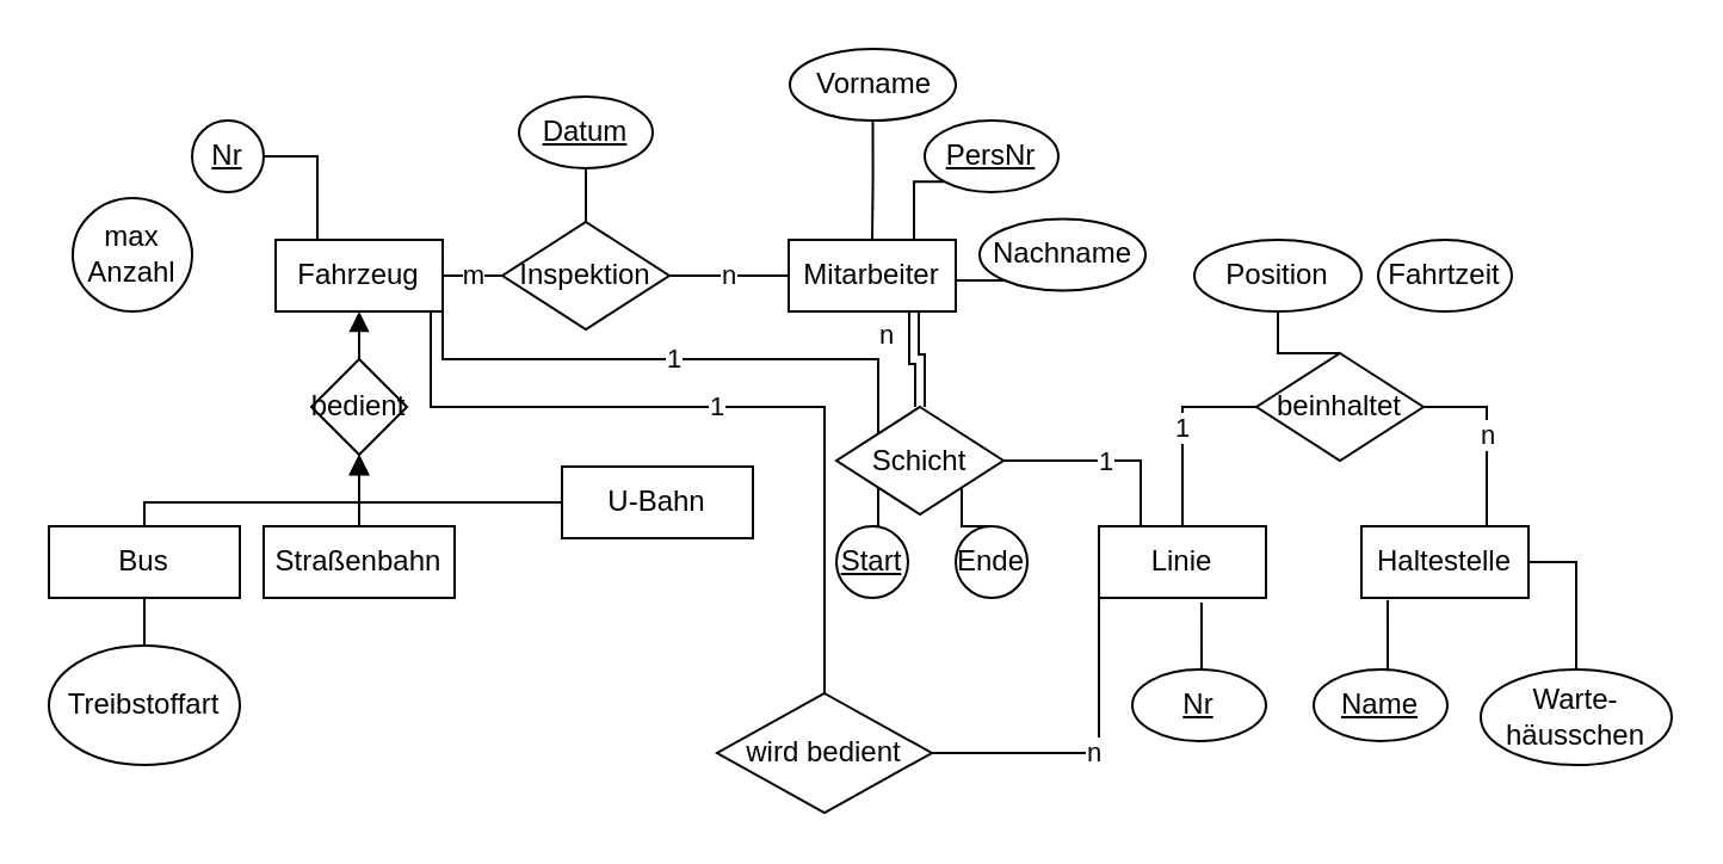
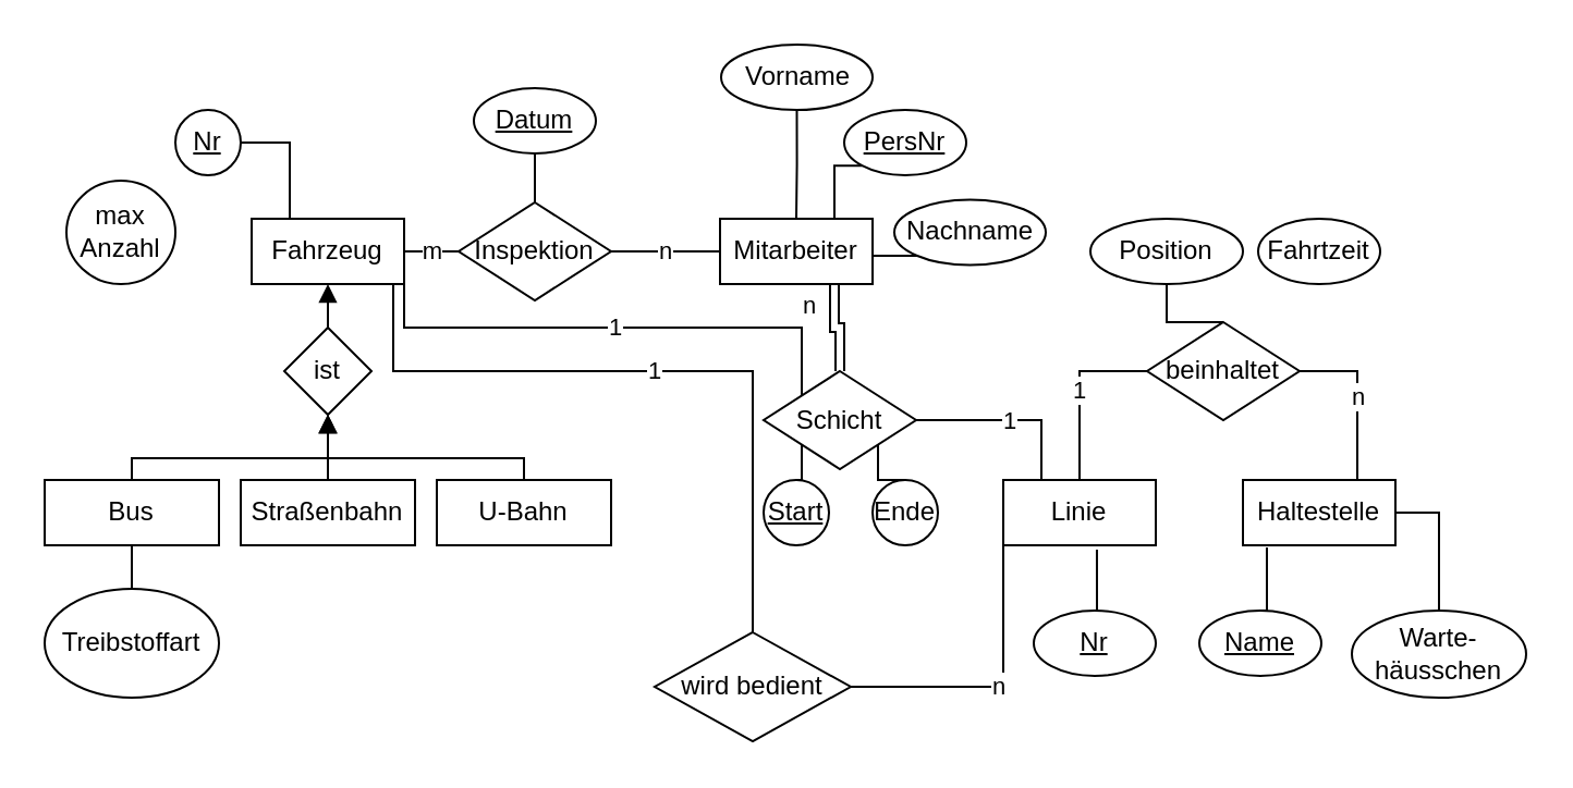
  <mxCell id="0" />
  <mxCell id="1" parent="0" />
  <mxCell id="2" style="edgeStyle=orthogonalEdgeStyle;rounded=0;orthogonalLoop=1;jettySize=auto;html=1;exitX=0.25;exitY=0;exitDx=0;exitDy=0;entryX=1;entryY=0.5;entryDx=0;entryDy=0;endArrow=none;endFill=0;" parent="1" source="6" target="31" edge="1"><mxGeometry relative="1" as="geometry" /></mxCell>
  <mxCell id="3" value="m" style="edgeStyle=orthogonalEdgeStyle;rounded=0;orthogonalLoop=1;jettySize=auto;html=1;exitX=1;exitY=0.5;exitDx=0;exitDy=0;entryX=0;entryY=0.5;entryDx=0;entryDy=0;endArrow=none;endFill=0;" parent="1" source="6" target="24" edge="1"><mxGeometry relative="1" as="geometry" /></mxCell>
  <mxCell id="4" value="1" style="edgeStyle=orthogonalEdgeStyle;rounded=0;orthogonalLoop=1;jettySize=auto;html=1;exitX=1;exitY=1;exitDx=0;exitDy=0;entryX=0.5;entryY=0;entryDx=0;entryDy=0;endArrow=none;endFill=0;" parent="1" source="6" target="30" edge="1"><mxGeometry relative="1" as="geometry"><Array as="points"><mxPoint x="180" y="130" /><mxPoint x="180" y="170" /><mxPoint x="345" y="170" /></Array></mxGeometry></mxCell>
  <mxCell id="5" value="1" style="edgeStyle=orthogonalEdgeStyle;rounded=0;orthogonalLoop=1;jettySize=auto;html=1;exitX=1;exitY=1;exitDx=0;exitDy=0;entryX=0;entryY=0;entryDx=0;entryDy=0;endArrow=none;endFill=0;" edge="1" parent="1" source="6" target="26"><mxGeometry relative="1" as="geometry" /></mxCell>
  <mxCell id="6" value="Fahrzeug" style="rounded=0;whiteSpace=wrap;html=1;" parent="1" vertex="1"><mxGeometry x="115" y="100" width="70" height="30" as="geometry" /></mxCell>
  <mxCell id="7" style="edgeStyle=orthogonalEdgeStyle;rounded=0;orthogonalLoop=1;jettySize=auto;html=1;exitX=0.5;exitY=0;exitDx=0;exitDy=0;entryX=0.5;entryY=1;entryDx=0;entryDy=0;endArrow=block;endFill=1;" parent="1" source="8" target="22" edge="1"><mxGeometry relative="1" as="geometry" /></mxCell>
  <mxCell id="8" value="Straßenbahn" style="rounded=0;whiteSpace=wrap;html=1;" parent="1" vertex="1"><mxGeometry x="110" y="220" width="80" height="30" as="geometry" /></mxCell>
  <mxCell id="9" style="edgeStyle=orthogonalEdgeStyle;rounded=0;orthogonalLoop=1;jettySize=auto;html=1;exitX=0.5;exitY=1;exitDx=0;exitDy=0;entryX=0.5;entryY=0;entryDx=0;entryDy=0;endArrow=none;endFill=0;" parent="1" source="11" target="14" edge="1"><mxGeometry relative="1" as="geometry" /></mxCell>
  <mxCell id="10" style="edgeStyle=orthogonalEdgeStyle;rounded=0;orthogonalLoop=1;jettySize=auto;html=1;exitX=0.5;exitY=0;exitDx=0;exitDy=0;entryX=0.5;entryY=1;entryDx=0;entryDy=0;endArrow=block;endFill=1;" parent="1" source="11" target="22" edge="1"><mxGeometry relative="1" as="geometry"><Array as="points"><mxPoint x="60" y="210" /><mxPoint x="150" y="210" /></Array></mxGeometry></mxCell>
  <mxCell id="11" value="Bus" style="rounded=0;whiteSpace=wrap;html=1;" parent="1" vertex="1"><mxGeometry x="20" y="220" width="80" height="30" as="geometry" /></mxCell>
  <mxCell id="12" style="edgeStyle=orthogonalEdgeStyle;rounded=0;orthogonalLoop=1;jettySize=auto;html=1;exitX=0.5;exitY=0;exitDx=0;exitDy=0;entryX=0.5;entryY=1;entryDx=0;entryDy=0;endArrow=block;endFill=1;" parent="1" source="13" target="22" edge="1"><mxGeometry relative="1" as="geometry"><Array as="points"><mxPoint x="240" y="210" /><mxPoint x="150" y="210" /></Array></mxGeometry></mxCell>
- <mxCell id="13" value="U-Bahn" style="rounded=0;whiteSpace=wrap;html=1;" parent="1" vertex="1"><mxGeometry x="235" y="195" width="80" height="30" as="geometry" /></mxCell>
+ <mxCell id="13" value="U-Bahn" style="rounded=0;whiteSpace=wrap;html=1;" parent="1" vertex="1"><mxGeometry x="200" y="220" width="80" height="30" as="geometry" /></mxCell>
  <mxCell id="14" value="Treibstoffart" style="ellipse;whiteSpace=wrap;html=1;" parent="1" vertex="1"><mxGeometry x="20" y="270" width="80" height="50" as="geometry" /></mxCell>
  <mxCell id="15" value="n" style="edgeStyle=orthogonalEdgeStyle;rounded=0;orthogonalLoop=1;jettySize=auto;html=1;exitX=0.75;exitY=1;exitDx=0;exitDy=0;entryX=0.5;entryY=0;entryDx=0;entryDy=0;shape=link;" edge="1" parent="1" source="16" target="26"><mxGeometry x="-0.529" y="-12" relative="1" as="geometry"><mxPoint as="offset" /></mxGeometry></mxCell>
  <mxCell id="16" value="Mitarbeiter" style="rounded=0;whiteSpace=wrap;html=1;" parent="1" vertex="1"><mxGeometry x="330" y="100" width="70" height="30" as="geometry" /></mxCell>
  <mxCell id="17" value="1" style="edgeStyle=orthogonalEdgeStyle;rounded=0;orthogonalLoop=1;jettySize=auto;html=1;exitX=0.5;exitY=0;exitDx=0;exitDy=0;entryX=0;entryY=0.5;entryDx=0;entryDy=0;endArrow=none;endFill=0;" parent="1" source="18" target="28" edge="1"><mxGeometry relative="1" as="geometry" /></mxCell>
  <mxCell id="18" value="Linie" style="rounded=0;whiteSpace=wrap;html=1;" parent="1" vertex="1"><mxGeometry x="460" y="220" width="70" height="30" as="geometry" /></mxCell>
  <mxCell id="19" value="n" style="edgeStyle=orthogonalEdgeStyle;rounded=0;orthogonalLoop=1;jettySize=auto;html=1;exitX=0.75;exitY=0;exitDx=0;exitDy=0;entryX=1;entryY=0.5;entryDx=0;entryDy=0;endArrow=none;endFill=0;" parent="1" source="20" target="28" edge="1"><mxGeometry relative="1" as="geometry" /></mxCell>
  <mxCell id="20" value="Haltestelle" style="rounded=0;whiteSpace=wrap;html=1;" parent="1" vertex="1"><mxGeometry x="570" y="220" width="70" height="30" as="geometry" /></mxCell>
  <mxCell id="21" style="edgeStyle=orthogonalEdgeStyle;rounded=0;orthogonalLoop=1;jettySize=auto;html=1;exitX=0.5;exitY=0;exitDx=0;exitDy=0;entryX=0.5;entryY=1;entryDx=0;entryDy=0;endArrow=block;endFill=1;" parent="1" source="22" target="6" edge="1"><mxGeometry relative="1" as="geometry" /></mxCell>
- <mxCell id="22" value="bedient" style="rhombus;whiteSpace=wrap;html=1;" parent="1" vertex="1"><mxGeometry x="130" y="150" width="40" height="40" as="geometry" /></mxCell>
+ <mxCell id="22" value="ist" style="rhombus;whiteSpace=wrap;html=1;" parent="1" vertex="1"><mxGeometry x="130" y="150" width="40" height="40" as="geometry" /></mxCell>
  <mxCell id="23" value="n" style="edgeStyle=orthogonalEdgeStyle;rounded=0;orthogonalLoop=1;jettySize=auto;html=1;exitX=1;exitY=0.5;exitDx=0;exitDy=0;entryX=0;entryY=0.5;entryDx=0;entryDy=0;endArrow=none;endFill=0;" parent="1" source="24" target="16" edge="1"><mxGeometry relative="1" as="geometry" /></mxCell>
  <mxCell id="24" value="Inspektion" style="rhombus;whiteSpace=wrap;html=1;" parent="1" vertex="1"><mxGeometry x="210" y="92.5" width="70" height="45" as="geometry" /></mxCell>
  <mxCell id="25" value="1" style="edgeStyle=orthogonalEdgeStyle;rounded=0;orthogonalLoop=1;jettySize=auto;html=1;exitX=1;exitY=0.5;exitDx=0;exitDy=0;entryX=0.25;entryY=0;entryDx=0;entryDy=0;endArrow=none;endFill=0;" edge="1" parent="1" source="26" target="18"><mxGeometry relative="1" as="geometry" /></mxCell>
  <mxCell id="26" value="Schicht" style="rhombus;whiteSpace=wrap;html=1;" parent="1" vertex="1"><mxGeometry x="350" y="170" width="70" height="45" as="geometry" /></mxCell>
  <mxCell id="27" style="edgeStyle=orthogonalEdgeStyle;rounded=0;orthogonalLoop=1;jettySize=auto;html=1;exitX=0.5;exitY=0;exitDx=0;exitDy=0;entryX=0.5;entryY=1;entryDx=0;entryDy=0;endArrow=none;endFill=0;" parent="1" source="28" target="37" edge="1"><mxGeometry relative="1" as="geometry" /></mxCell>
  <mxCell id="28" value="beinhaltet" style="rhombus;whiteSpace=wrap;html=1;" parent="1" vertex="1"><mxGeometry x="526" y="147.5" width="70" height="45" as="geometry" /></mxCell>
  <mxCell id="29" value="n" style="edgeStyle=orthogonalEdgeStyle;rounded=0;orthogonalLoop=1;jettySize=auto;html=1;exitX=1;exitY=0.5;exitDx=0;exitDy=0;entryX=0;entryY=1;entryDx=0;entryDy=0;endArrow=none;endFill=0;" parent="1" source="30" target="18" edge="1"><mxGeometry relative="1" as="geometry" /></mxCell>
  <mxCell id="30" value="wird bedient" style="rhombus;whiteSpace=wrap;html=1;" parent="1" vertex="1"><mxGeometry x="300" y="290" width="90" height="50" as="geometry" /></mxCell>
  <mxCell id="31" value="&lt;u&gt;Nr&lt;/u&gt;" style="ellipse;whiteSpace=wrap;html=1;" parent="1" vertex="1"><mxGeometry x="80" y="50" width="30" height="30" as="geometry" /></mxCell>
  <mxCell id="32" value="&lt;div&gt;max&lt;/div&gt;&lt;div&gt;Anzahl&lt;br&gt;&lt;/div&gt;" style="ellipse;whiteSpace=wrap;html=1;" parent="1" vertex="1"><mxGeometry x="30" y="82.5" width="50" height="47.5" as="geometry" /></mxCell>
  <mxCell id="33" style="edgeStyle=orthogonalEdgeStyle;rounded=0;orthogonalLoop=1;jettySize=auto;html=1;exitX=0.5;exitY=0;exitDx=0;exitDy=0;entryX=0;entryY=1;entryDx=0;entryDy=0;endArrow=none;endFill=0;" parent="1" source="34" target="26" edge="1"><mxGeometry relative="1" as="geometry" /></mxCell>
  <mxCell id="34" value="&lt;u&gt;Start&lt;/u&gt;" style="ellipse;whiteSpace=wrap;html=1;" parent="1" vertex="1"><mxGeometry x="350" y="220" width="30" height="30" as="geometry" /></mxCell>
  <mxCell id="35" style="edgeStyle=orthogonalEdgeStyle;rounded=0;orthogonalLoop=1;jettySize=auto;html=1;exitX=0.5;exitY=0;exitDx=0;exitDy=0;entryX=1;entryY=1;entryDx=0;entryDy=0;endArrow=none;endFill=0;" parent="1" source="36" target="26" edge="1"><mxGeometry relative="1" as="geometry" /></mxCell>
  <mxCell id="36" value="Ende" style="ellipse;whiteSpace=wrap;html=1;" parent="1" vertex="1"><mxGeometry x="400" y="220" width="30" height="30" as="geometry" /></mxCell>
  <mxCell id="37" value="Position" style="ellipse;whiteSpace=wrap;html=1;" parent="1" vertex="1"><mxGeometry x="500" y="100" width="70" height="30" as="geometry" /></mxCell>
  <mxCell id="38" value="Fahrtzeit" style="ellipse;whiteSpace=wrap;html=1;" parent="1" vertex="1"><mxGeometry x="577" y="100" width="56" height="30" as="geometry" /></mxCell>
  <mxCell id="39" style="edgeStyle=orthogonalEdgeStyle;rounded=0;orthogonalLoop=1;jettySize=auto;html=1;exitX=0;exitY=1;exitDx=0;exitDy=0;entryX=0.75;entryY=0;entryDx=0;entryDy=0;endArrow=none;endFill=0;" parent="1" source="40" target="16" edge="1"><mxGeometry relative="1" as="geometry" /></mxCell>
  <mxCell id="40" value="&lt;u&gt;PersNr&lt;/u&gt;" style="ellipse;whiteSpace=wrap;html=1;" parent="1" vertex="1"><mxGeometry x="387" y="50" width="56" height="30" as="geometry" /></mxCell>
  <mxCell id="41" style="edgeStyle=orthogonalEdgeStyle;rounded=0;orthogonalLoop=1;jettySize=auto;html=1;exitX=0;exitY=1;exitDx=0;exitDy=0;entryX=1;entryY=0.5;entryDx=0;entryDy=0;endArrow=none;endFill=0;" parent="1" source="42" target="16" edge="1"><mxGeometry relative="1" as="geometry" /></mxCell>
  <mxCell id="42" value="Nachname" style="ellipse;whiteSpace=wrap;html=1;" parent="1" vertex="1"><mxGeometry x="410" y="91.25" width="69.5" height="30" as="geometry" /></mxCell>
  <mxCell id="43" style="edgeStyle=orthogonalEdgeStyle;rounded=0;orthogonalLoop=1;jettySize=auto;html=1;exitX=0.5;exitY=1;exitDx=0;exitDy=0;entryX=0.5;entryY=0;entryDx=0;entryDy=0;endArrow=none;endFill=0;" parent="1" source="44" target="16" edge="1"><mxGeometry relative="1" as="geometry" /></mxCell>
  <mxCell id="44" value="Vorname" style="ellipse;whiteSpace=wrap;html=1;" parent="1" vertex="1"><mxGeometry x="330.5" y="20" width="69.5" height="30" as="geometry" /></mxCell>
  <mxCell id="45" style="edgeStyle=orthogonalEdgeStyle;rounded=0;orthogonalLoop=1;jettySize=auto;html=1;exitX=0.5;exitY=1;exitDx=0;exitDy=0;entryX=0.5;entryY=0;entryDx=0;entryDy=0;endArrow=none;endFill=0;" parent="1" source="46" target="24" edge="1"><mxGeometry relative="1" as="geometry" /></mxCell>
  <mxCell id="46" value="&lt;u&gt;Datum&lt;/u&gt;" style="ellipse;whiteSpace=wrap;html=1;" parent="1" vertex="1"><mxGeometry x="217" y="40" width="56" height="30" as="geometry" /></mxCell>
  <mxCell id="47" style="edgeStyle=orthogonalEdgeStyle;rounded=0;orthogonalLoop=1;jettySize=auto;html=1;exitX=0.5;exitY=0;exitDx=0;exitDy=0;entryX=0.157;entryY=1.033;entryDx=0;entryDy=0;entryPerimeter=0;endArrow=none;endFill=0;" parent="1" source="48" target="20" edge="1"><mxGeometry relative="1" as="geometry" /></mxCell>
  <mxCell id="48" value="&lt;u&gt;Name&lt;/u&gt;" style="ellipse;whiteSpace=wrap;html=1;" parent="1" vertex="1"><mxGeometry x="550" y="280" width="56" height="30" as="geometry" /></mxCell>
  <mxCell id="49" style="edgeStyle=orthogonalEdgeStyle;rounded=0;orthogonalLoop=1;jettySize=auto;html=1;exitX=0.5;exitY=0;exitDx=0;exitDy=0;entryX=0.614;entryY=1.067;entryDx=0;entryDy=0;entryPerimeter=0;endArrow=none;endFill=0;" parent="1" source="50" target="18" edge="1"><mxGeometry relative="1" as="geometry" /></mxCell>
  <mxCell id="50" value="&lt;u&gt;Nr&lt;/u&gt;" style="ellipse;whiteSpace=wrap;html=1;" parent="1" vertex="1"><mxGeometry x="474" y="280" width="56" height="30" as="geometry" /></mxCell>
  <mxCell id="51" style="edgeStyle=orthogonalEdgeStyle;rounded=0;orthogonalLoop=1;jettySize=auto;html=1;exitX=0.5;exitY=0;exitDx=0;exitDy=0;entryX=1;entryY=0.5;entryDx=0;entryDy=0;endArrow=none;endFill=0;" parent="1" source="52" target="20" edge="1"><mxGeometry relative="1" as="geometry" /></mxCell>
  <mxCell id="52" value="Warte-häusschen" style="ellipse;whiteSpace=wrap;html=1;" parent="1" vertex="1"><mxGeometry x="620" y="280" width="80" height="40" as="geometry" /></mxCell>
